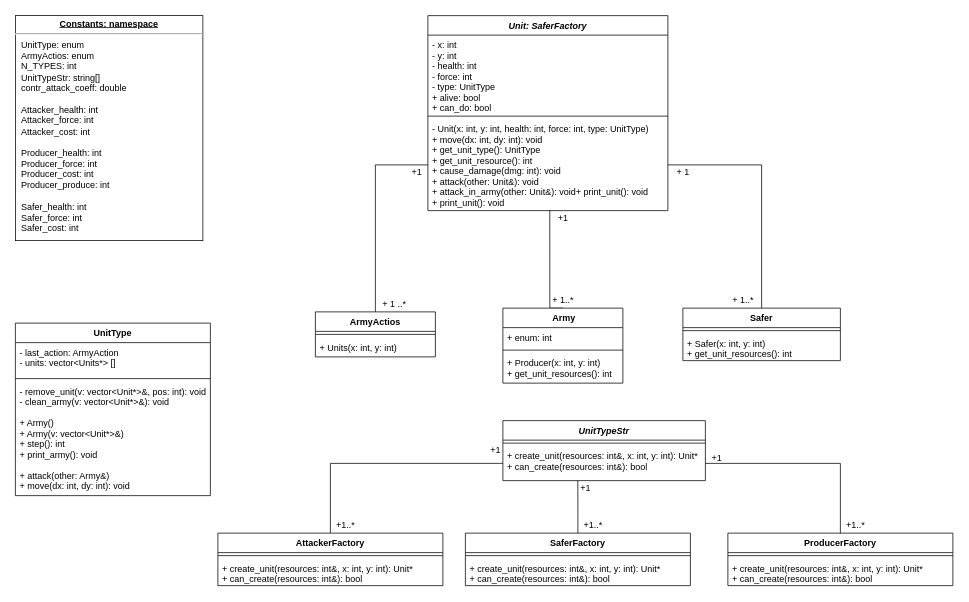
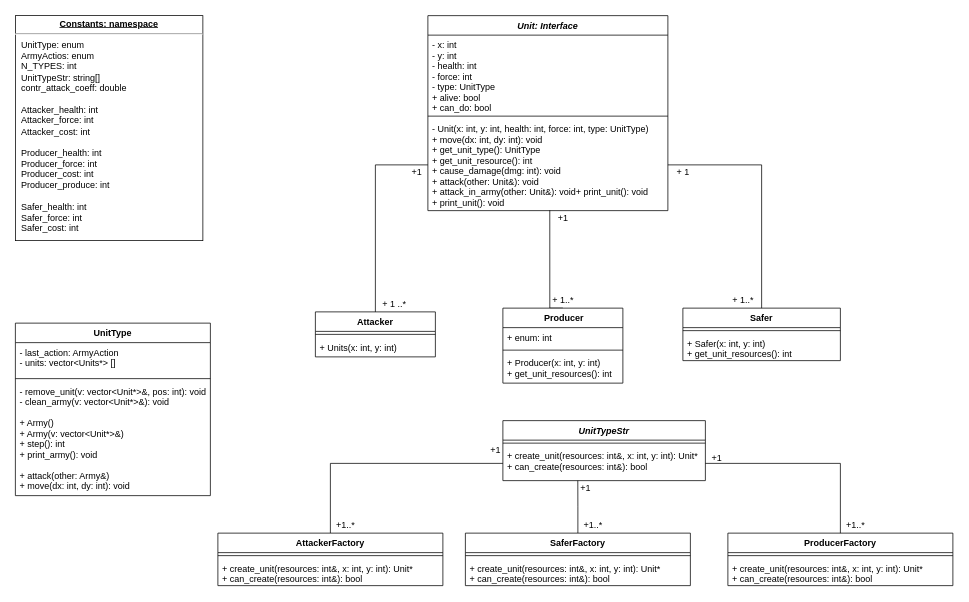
  <mxCell id="0" />
  <mxCell id="1" parent="0" />
- <mxCell id="2" value="Unit: SaferFactory" style="swimlane;fontStyle=3;align=center;verticalAlign=top;childLayout=stackLayout;horizontal=1;startSize=26;horizontalStack=0;resizeParent=1;resizeParentMax=0;resizeLast=0;collapsible=1;marginBottom=0;" vertex="1" parent="1"><mxGeometry x="570" y="20" width="320" height="260" as="geometry" /></mxCell>
+ <mxCell id="2" value="Unit: Interface" style="swimlane;fontStyle=3;align=center;verticalAlign=top;childLayout=stackLayout;horizontal=1;startSize=26;horizontalStack=0;resizeParent=1;resizeParentMax=0;resizeLast=0;collapsible=1;marginBottom=0;" vertex="1" parent="1"><mxGeometry x="570" y="20" width="320" height="260" as="geometry" /></mxCell>
  <mxCell id="3" value="- x: int&#10;- y: int&#10;- health: int&#10;- force: int&#10;- type: UnitType&#10;+ alive: bool&#10;+ can_do: bool&#10;&#10;&#10;&#10;" style="text;strokeColor=none;fillColor=none;align=left;verticalAlign=top;spacingLeft=4;spacingRight=4;overflow=hidden;rotatable=0;points=[[0,0.5],[1,0.5]];portConstraint=eastwest;" vertex="1" parent="2"><mxGeometry y="26" width="320" height="104" as="geometry" /></mxCell>
  <mxCell id="4" value="" style="line;strokeWidth=1;fillColor=none;align=left;verticalAlign=middle;spacingTop=-1;spacingLeft=3;spacingRight=3;rotatable=0;labelPosition=right;points=[];portConstraint=eastwest;" vertex="1" parent="2"><mxGeometry y="130" width="320" height="8" as="geometry" /></mxCell>
  <mxCell id="5" value="- Unit(x: int, y: int, health: int, force: int, type: UnitType)&#10;+ move(dx: int, dy: int): void&#10;+ get_unit_type(): UnitType&#10;+ get_unit_resource(): int&#10;+ cause_damage(dmg: int): void&#10;+ attack(other: Unit&amp;): void&#10;+ attack_in_army(other: Unit&amp;): void+ print_unit(): void&#10;+ print_unit(): void&#10;" style="text;strokeColor=none;fillColor=none;align=left;verticalAlign=top;spacingLeft=4;spacingRight=4;overflow=hidden;rotatable=0;points=[[0,0.5],[1,0.5]];portConstraint=eastwest;" vertex="1" parent="2"><mxGeometry y="138" width="320" height="122" as="geometry" /></mxCell>
  <mxCell id="6" style="edgeStyle=orthogonalEdgeStyle;rounded=0;orthogonalLoop=1;jettySize=auto;html=1;exitX=0.5;exitY=0;exitDx=0;exitDy=0;entryX=0.508;entryY=0.996;entryDx=0;entryDy=0;entryPerimeter=0;endArrow=none;endFill=0;" edge="1" parent="1" source="7" target="5"><mxGeometry relative="1" as="geometry"><Array as="points"><mxPoint x="733" y="410" /></Array></mxGeometry></mxCell>
- <mxCell id="7" value=" Army" style="swimlane;fontStyle=1;align=center;verticalAlign=top;childLayout=stackLayout;horizontal=1;startSize=26;horizontalStack=0;resizeParent=1;resizeParentMax=0;resizeLast=0;collapsible=1;marginBottom=0;" vertex="1" parent="1"><mxGeometry x="670" y="410" width="160" height="100" as="geometry" /></mxCell>
+ <mxCell id="7" value=" Producer" style="swimlane;fontStyle=1;align=center;verticalAlign=top;childLayout=stackLayout;horizontal=1;startSize=26;horizontalStack=0;resizeParent=1;resizeParentMax=0;resizeLast=0;collapsible=1;marginBottom=0;" vertex="1" parent="1"><mxGeometry x="670" y="410" width="160" height="100" as="geometry" /></mxCell>
  <mxCell id="8" value="+ enum: int" style="text;strokeColor=none;fillColor=none;align=left;verticalAlign=top;spacingLeft=4;spacingRight=4;overflow=hidden;rotatable=0;points=[[0,0.5],[1,0.5]];portConstraint=eastwest;" vertex="1" parent="7"><mxGeometry y="26" width="160" height="26" as="geometry" /></mxCell>
  <mxCell id="9" value="" style="line;strokeWidth=1;fillColor=none;align=left;verticalAlign=middle;spacingTop=-1;spacingLeft=3;spacingRight=3;rotatable=0;labelPosition=right;points=[];portConstraint=eastwest;" vertex="1" parent="7"><mxGeometry y="52" width="160" height="8" as="geometry" /></mxCell>
  <mxCell id="10" value="+ Producer(x: int, y: int)&#10;+ get_unit_resources(): int&#10;&#10;" style="text;strokeColor=none;fillColor=none;align=left;verticalAlign=top;spacingLeft=4;spacingRight=4;overflow=hidden;rotatable=0;points=[[0,0.5],[1,0.5]];portConstraint=eastwest;" vertex="1" parent="7"><mxGeometry y="60" width="160" height="40" as="geometry" /></mxCell>
  <mxCell id="11" value="Safer" style="swimlane;fontStyle=1;align=center;verticalAlign=top;childLayout=stackLayout;horizontal=1;startSize=26;horizontalStack=0;resizeParent=1;resizeParentMax=0;resizeLast=0;collapsible=1;marginBottom=0;" vertex="1" parent="1"><mxGeometry x="910" y="410" width="210" height="70" as="geometry" /></mxCell>
  <mxCell id="12" value="" style="line;strokeWidth=1;fillColor=none;align=left;verticalAlign=middle;spacingTop=-1;spacingLeft=3;spacingRight=3;rotatable=0;labelPosition=right;points=[];portConstraint=eastwest;" vertex="1" parent="11"><mxGeometry y="26" width="210" height="8" as="geometry" /></mxCell>
  <mxCell id="13" value="+ Safer(x: int, y: int)&#10;+ get_unit_resources(): int" style="text;strokeColor=none;fillColor=none;align=left;verticalAlign=top;spacingLeft=4;spacingRight=4;overflow=hidden;rotatable=0;points=[[0,0.5],[1,0.5]];portConstraint=eastwest;" vertex="1" parent="11"><mxGeometry y="34" width="210" height="36" as="geometry" /></mxCell>
- <mxCell id="14" value="ArmyActios" style="swimlane;fontStyle=1;align=center;verticalAlign=top;childLayout=stackLayout;horizontal=1;startSize=26;horizontalStack=0;resizeParent=1;resizeParentMax=0;resizeLast=0;collapsible=1;marginBottom=0;" vertex="1" parent="1"><mxGeometry x="420" y="415" width="160" height="60" as="geometry" /></mxCell>
+ <mxCell id="14" value="Attacker" style="swimlane;fontStyle=1;align=center;verticalAlign=top;childLayout=stackLayout;horizontal=1;startSize=26;horizontalStack=0;resizeParent=1;resizeParentMax=0;resizeLast=0;collapsible=1;marginBottom=0;" vertex="1" parent="1"><mxGeometry x="420" y="415" width="160" height="60" as="geometry" /></mxCell>
  <mxCell id="15" value="" style="line;strokeWidth=1;fillColor=none;align=left;verticalAlign=middle;spacingTop=-1;spacingLeft=3;spacingRight=3;rotatable=0;labelPosition=right;points=[];portConstraint=eastwest;" vertex="1" parent="14"><mxGeometry y="26" width="160" height="8" as="geometry" /></mxCell>
  <mxCell id="16" value="+ Units(x: int, y: int)" style="text;strokeColor=none;fillColor=none;align=left;verticalAlign=top;spacingLeft=4;spacingRight=4;overflow=hidden;rotatable=0;points=[[0,0.5],[1,0.5]];portConstraint=eastwest;" vertex="1" parent="14"><mxGeometry y="34" width="160" height="26" as="geometry" /></mxCell>
  <mxCell id="17" value="UnitTypeStr" style="swimlane;fontStyle=3;align=center;verticalAlign=top;childLayout=stackLayout;horizontal=1;startSize=26;horizontalStack=0;resizeParent=1;resizeParentMax=0;resizeLast=0;collapsible=1;marginBottom=0;" vertex="1" parent="1"><mxGeometry x="670" y="560" width="270" height="80" as="geometry" /></mxCell>
  <mxCell id="18" value="" style="line;strokeWidth=1;fillColor=none;align=left;verticalAlign=middle;spacingTop=-1;spacingLeft=3;spacingRight=3;rotatable=0;labelPosition=right;points=[];portConstraint=eastwest;" vertex="1" parent="17"><mxGeometry y="26" width="270" height="8" as="geometry" /></mxCell>
  <mxCell id="19" value="+ create_unit(resources: int&amp;, x: int, y: int): Unit*&#10;+ can_create(resources: int&amp;): bool&#10;" style="text;strokeColor=none;fillColor=none;align=left;verticalAlign=top;spacingLeft=4;spacingRight=4;overflow=hidden;rotatable=0;points=[[0,0.5],[1,0.5]];portConstraint=eastwest;" vertex="1" parent="17"><mxGeometry y="34" width="270" height="46" as="geometry" /></mxCell>
  <mxCell id="20" style="edgeStyle=orthogonalEdgeStyle;rounded=0;orthogonalLoop=1;jettySize=auto;html=1;exitX=0.5;exitY=0;exitDx=0;exitDy=0;entryX=0;entryY=0.5;entryDx=0;entryDy=0;endArrow=none;endFill=0;" edge="1" parent="1" source="21" target="19"><mxGeometry relative="1" as="geometry" /></mxCell>
  <mxCell id="21" value="AttackerFactory" style="swimlane;fontStyle=1;align=center;verticalAlign=top;childLayout=stackLayout;horizontal=1;startSize=26;horizontalStack=0;resizeParent=1;resizeParentMax=0;resizeLast=0;collapsible=1;marginBottom=0;" vertex="1" parent="1"><mxGeometry x="290" y="710" width="300" height="70" as="geometry" /></mxCell>
  <mxCell id="22" value="" style="line;strokeWidth=1;fillColor=none;align=left;verticalAlign=middle;spacingTop=-1;spacingLeft=3;spacingRight=3;rotatable=0;labelPosition=right;points=[];portConstraint=eastwest;" vertex="1" parent="21"><mxGeometry y="26" width="300" height="8" as="geometry" /></mxCell>
  <mxCell id="23" value="+ create_unit(resources: int&amp;, x: int, y: int): Unit*&#10;+ can_create(resources: int&amp;): bool&#10;" style="text;strokeColor=none;fillColor=none;align=left;verticalAlign=top;spacingLeft=4;spacingRight=4;overflow=hidden;rotatable=0;points=[[0,0.5],[1,0.5]];portConstraint=eastwest;" vertex="1" parent="21"><mxGeometry y="34" width="300" height="36" as="geometry" /></mxCell>
  <mxCell id="24" style="edgeStyle=orthogonalEdgeStyle;rounded=0;orthogonalLoop=1;jettySize=auto;html=1;exitX=0.5;exitY=0;exitDx=0;exitDy=0;endArrow=none;endFill=0;entryX=0.37;entryY=1;entryDx=0;entryDy=0;entryPerimeter=0;" edge="1" parent="1" source="25" target="19"><mxGeometry relative="1" as="geometry"><mxPoint x="770" y="710" as="targetPoint" /></mxGeometry></mxCell>
  <mxCell id="25" value="SaferFactory" style="swimlane;fontStyle=1;align=center;verticalAlign=top;childLayout=stackLayout;horizontal=1;startSize=26;horizontalStack=0;resizeParent=1;resizeParentMax=0;resizeLast=0;collapsible=1;marginBottom=0;" vertex="1" parent="1"><mxGeometry x="620" y="710" width="300" height="70" as="geometry" /></mxCell>
  <mxCell id="26" value="" style="line;strokeWidth=1;fillColor=none;align=left;verticalAlign=middle;spacingTop=-1;spacingLeft=3;spacingRight=3;rotatable=0;labelPosition=right;points=[];portConstraint=eastwest;" vertex="1" parent="25"><mxGeometry y="26" width="300" height="8" as="geometry" /></mxCell>
  <mxCell id="27" value="+ create_unit(resources: int&amp;, x: int, y: int): Unit*&#10;+ can_create(resources: int&amp;): bool&#10;" style="text;strokeColor=none;fillColor=none;align=left;verticalAlign=top;spacingLeft=4;spacingRight=4;overflow=hidden;rotatable=0;points=[[0,0.5],[1,0.5]];portConstraint=eastwest;" vertex="1" parent="25"><mxGeometry y="34" width="300" height="36" as="geometry" /></mxCell>
  <mxCell id="28" value="ProducerFactory" style="swimlane;fontStyle=1;align=center;verticalAlign=top;childLayout=stackLayout;horizontal=1;startSize=26;horizontalStack=0;resizeParent=1;resizeParentMax=0;resizeLast=0;collapsible=1;marginBottom=0;" vertex="1" parent="1"><mxGeometry x="970" y="710" width="300" height="70" as="geometry" /></mxCell>
  <mxCell id="29" value="" style="line;strokeWidth=1;fillColor=none;align=left;verticalAlign=middle;spacingTop=-1;spacingLeft=3;spacingRight=3;rotatable=0;labelPosition=right;points=[];portConstraint=eastwest;" vertex="1" parent="28"><mxGeometry y="26" width="300" height="8" as="geometry" /></mxCell>
  <mxCell id="30" value="+ create_unit(resources: int&amp;, x: int, y: int): Unit*&#10;+ can_create(resources: int&amp;): bool&#10;" style="text;strokeColor=none;fillColor=none;align=left;verticalAlign=top;spacingLeft=4;spacingRight=4;overflow=hidden;rotatable=0;points=[[0,0.5],[1,0.5]];portConstraint=eastwest;" vertex="1" parent="28"><mxGeometry y="34" width="300" height="36" as="geometry" /></mxCell>
  <mxCell id="31" value="UnitType" style="swimlane;fontStyle=1;align=center;verticalAlign=top;childLayout=stackLayout;horizontal=1;startSize=26;horizontalStack=0;resizeParent=1;resizeParentMax=0;resizeLast=0;collapsible=1;marginBottom=0;" vertex="1" parent="1"><mxGeometry x="20" y="430" width="260" height="230" as="geometry" /></mxCell>
  <mxCell id="32" value="- last_action: ArmyAction&#10;- units: vector&lt;Units*&gt; []&#10;" style="text;strokeColor=none;fillColor=none;align=left;verticalAlign=top;spacingLeft=4;spacingRight=4;overflow=hidden;rotatable=0;points=[[0,0.5],[1,0.5]];portConstraint=eastwest;" vertex="1" parent="31"><mxGeometry y="26" width="260" height="44" as="geometry" /></mxCell>
  <mxCell id="33" value="" style="line;strokeWidth=1;fillColor=none;align=left;verticalAlign=middle;spacingTop=-1;spacingLeft=3;spacingRight=3;rotatable=0;labelPosition=right;points=[];portConstraint=eastwest;" vertex="1" parent="31"><mxGeometry y="70" width="260" height="8" as="geometry" /></mxCell>
  <mxCell id="34" value="- remove_unit(v: vector&lt;Unit*&gt;&amp;, pos: int): void&#10;- clean_army(v: vector&lt;Unit*&gt;&amp;): void&#10;&#10;+ Army()&#10;+ Army(v: vector&lt;Unit*&gt;&amp;)&#10;+ step(): int&#10;+ print_army(): void&#10;&#10;+ attack(other: Army&amp;)&#10;+ move(dx: int, dy: int): void&#10;&#10;" style="text;strokeColor=none;fillColor=none;align=left;verticalAlign=top;spacingLeft=4;spacingRight=4;overflow=hidden;rotatable=0;points=[[0,0.5],[1,0.5]];portConstraint=eastwest;" vertex="1" parent="31"><mxGeometry y="78" width="260" height="152" as="geometry" /></mxCell>
  <mxCell id="35" value="&lt;p style=&quot;margin: 0px ; margin-top: 4px ; text-align: center ; text-decoration: underline&quot;&gt;&lt;b&gt;Constants: namespace&lt;br&gt;&lt;/b&gt;&lt;/p&gt;&lt;hr&gt;&lt;p style=&quot;margin: 0px ; margin-left: 8px&quot;&gt;UnitType: enum&lt;/p&gt;&lt;p style=&quot;margin: 0px ; margin-left: 8px&quot;&gt;ArmyActios: enum&lt;/p&gt;&lt;p style=&quot;margin: 0px ; margin-left: 8px&quot;&gt;N_TYPES: int&lt;/p&gt;&lt;p style=&quot;margin: 0px ; margin-left: 8px&quot;&gt;UnitTypeStr: string[]&lt;/p&gt;&lt;p style=&quot;margin: 0px ; margin-left: 8px&quot;&gt;contr_attack_coeff: double&lt;/p&gt;&lt;p style=&quot;margin: 0px ; margin-left: 8px&quot;&gt;&lt;br&gt;&lt;/p&gt;&lt;p style=&quot;margin: 0px ; margin-left: 8px&quot;&gt;Attacker_health: int&lt;/p&gt;&lt;p style=&quot;margin: 0px ; margin-left: 8px&quot;&gt;Attacker_force: int&lt;/p&gt;&lt;p style=&quot;margin: 0px ; margin-left: 8px&quot;&gt;Attacker_cost: int&lt;/p&gt;&lt;p style=&quot;margin: 0px ; margin-left: 8px&quot;&gt;&lt;br&gt;&lt;/p&gt;&lt;p style=&quot;margin: 0px ; margin-left: 8px&quot;&gt;Producer_health: int&lt;/p&gt;&lt;p style=&quot;margin: 0px ; margin-left: 8px&quot;&gt;Producer_force: int&lt;/p&gt;&lt;p style=&quot;margin: 0px ; margin-left: 8px&quot;&gt;Producer_cost: int&lt;/p&gt;&lt;p style=&quot;margin: 0px ; margin-left: 8px&quot;&gt;Producer_produce: int&lt;/p&gt;&lt;p style=&quot;margin: 0px ; margin-left: 8px&quot;&gt;&lt;br&gt;&lt;/p&gt;&lt;p style=&quot;margin: 0px ; margin-left: 8px&quot;&gt;Safer_health: int&lt;/p&gt;&lt;p style=&quot;margin: 0px ; margin-left: 8px&quot;&gt;Safer_force: int&lt;/p&gt;&lt;p style=&quot;margin: 0px ; margin-left: 8px&quot;&gt;Safer_cost: int&lt;br&gt;&lt;/p&gt;&lt;p style=&quot;margin: 0px ; margin-left: 8px&quot;&gt;&lt;br&gt;&lt;/p&gt;&lt;p style=&quot;margin: 0px ; margin-left: 8px&quot;&gt;&lt;br&gt;&lt;/p&gt;&lt;p style=&quot;margin: 0px ; margin-left: 8px&quot;&gt;&lt;br&gt;&lt;/p&gt;" style="verticalAlign=top;align=left;overflow=fill;fontSize=12;fontFamily=Helvetica;html=1;" vertex="1" parent="1"><mxGeometry x="20" y="20" width="250" height="300" as="geometry" /></mxCell>
  <mxCell id="36" style="edgeStyle=orthogonalEdgeStyle;rounded=0;orthogonalLoop=1;jettySize=auto;html=1;entryX=0.5;entryY=0;entryDx=0;entryDy=0;endArrow=none;endFill=0;" edge="1" parent="1" source="5" target="14"><mxGeometry relative="1" as="geometry" /></mxCell>
  <mxCell id="37" value="+1" style="text;html=1;align=center;verticalAlign=middle;resizable=0;points=[];autosize=1;" vertex="1" parent="1"><mxGeometry x="540" y="219" width="30" height="20" as="geometry" /></mxCell>
  <mxCell id="38" value="+ 1 ..*" style="text;html=1;align=center;verticalAlign=middle;resizable=0;points=[];autosize=1;" vertex="1" parent="1"><mxGeometry x="500" y="395" width="50" height="20" as="geometry" /></mxCell>
  <mxCell id="39" value="+1" style="text;html=1;align=center;verticalAlign=middle;resizable=0;points=[];autosize=1;" vertex="1" parent="1"><mxGeometry x="735" y="280" width="30" height="20" as="geometry" /></mxCell>
  <mxCell id="40" value="+ 1..*" style="text;html=1;align=center;verticalAlign=middle;resizable=0;points=[];autosize=1;" vertex="1" parent="1"><mxGeometry x="730" y="390" width="40" height="20" as="geometry" /></mxCell>
  <mxCell id="41" style="edgeStyle=orthogonalEdgeStyle;rounded=0;orthogonalLoop=1;jettySize=auto;html=1;exitX=1;exitY=0.5;exitDx=0;exitDy=0;entryX=0.5;entryY=0;entryDx=0;entryDy=0;endArrow=none;endFill=0;" edge="1" parent="1" source="5" target="11"><mxGeometry relative="1" as="geometry" /></mxCell>
  <mxCell id="42" value="+ 1" style="text;html=1;align=center;verticalAlign=middle;resizable=0;points=[];autosize=1;" vertex="1" parent="1"><mxGeometry x="895" y="219" width="30" height="20" as="geometry" /></mxCell>
  <mxCell id="43" value="+ 1..*" style="text;html=1;align=center;verticalAlign=middle;resizable=0;points=[];autosize=1;" vertex="1" parent="1"><mxGeometry x="970" y="390" width="40" height="20" as="geometry" /></mxCell>
  <mxCell id="44" value="+1" style="text;html=1;align=center;verticalAlign=middle;resizable=0;points=[];autosize=1;" vertex="1" parent="1"><mxGeometry x="645" y="590" width="30" height="20" as="geometry" /></mxCell>
  <mxCell id="45" value="+1..*" style="text;html=1;align=center;verticalAlign=middle;resizable=0;points=[];autosize=1;" vertex="1" parent="1"><mxGeometry x="440" y="690" width="40" height="20" as="geometry" /></mxCell>
  <mxCell id="46" value="+1" style="text;html=1;align=center;verticalAlign=middle;resizable=0;points=[];autosize=1;" vertex="1" parent="1"><mxGeometry x="765" y="640" width="30" height="20" as="geometry" /></mxCell>
  <mxCell id="47" value="+1..*" style="text;html=1;align=center;verticalAlign=middle;resizable=0;points=[];autosize=1;" vertex="1" parent="1"><mxGeometry x="770" y="690" width="40" height="20" as="geometry" /></mxCell>
  <mxCell id="48" style="edgeStyle=orthogonalEdgeStyle;rounded=0;orthogonalLoop=1;jettySize=auto;html=1;exitX=1;exitY=0.5;exitDx=0;exitDy=0;entryX=0.5;entryY=0;entryDx=0;entryDy=0;endArrow=none;endFill=0;" edge="1" parent="1" source="19" target="28"><mxGeometry relative="1" as="geometry" /></mxCell>
  <mxCell id="49" value="+1" style="text;html=1;align=center;verticalAlign=middle;resizable=0;points=[];autosize=1;" vertex="1" parent="1"><mxGeometry x="940" y="600" width="30" height="20" as="geometry" /></mxCell>
  <mxCell id="50" value="+1..*" style="text;html=1;align=center;verticalAlign=middle;resizable=0;points=[];autosize=1;" vertex="1" parent="1"><mxGeometry x="1120" y="690" width="40" height="20" as="geometry" /></mxCell>
